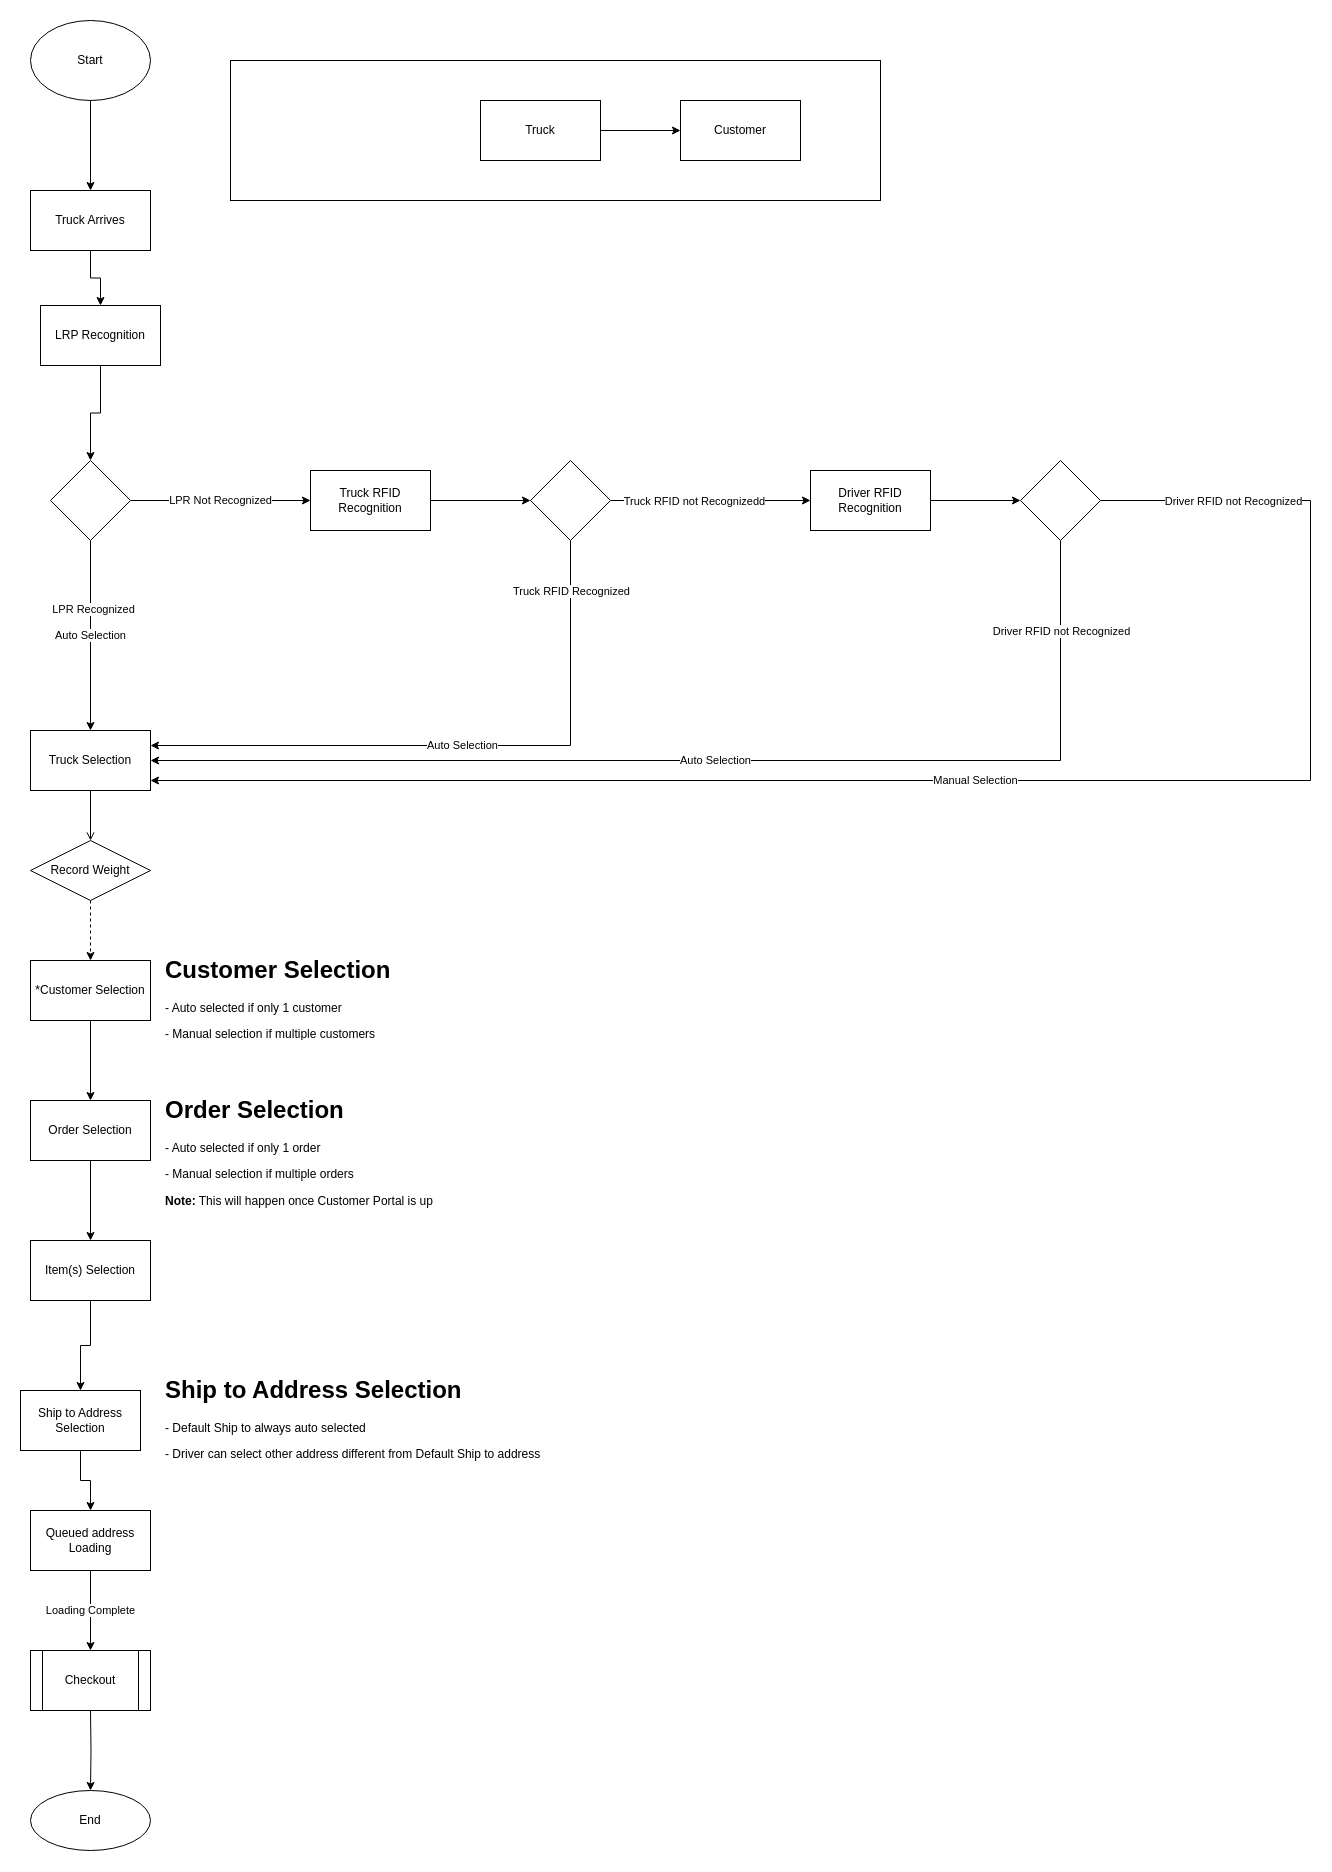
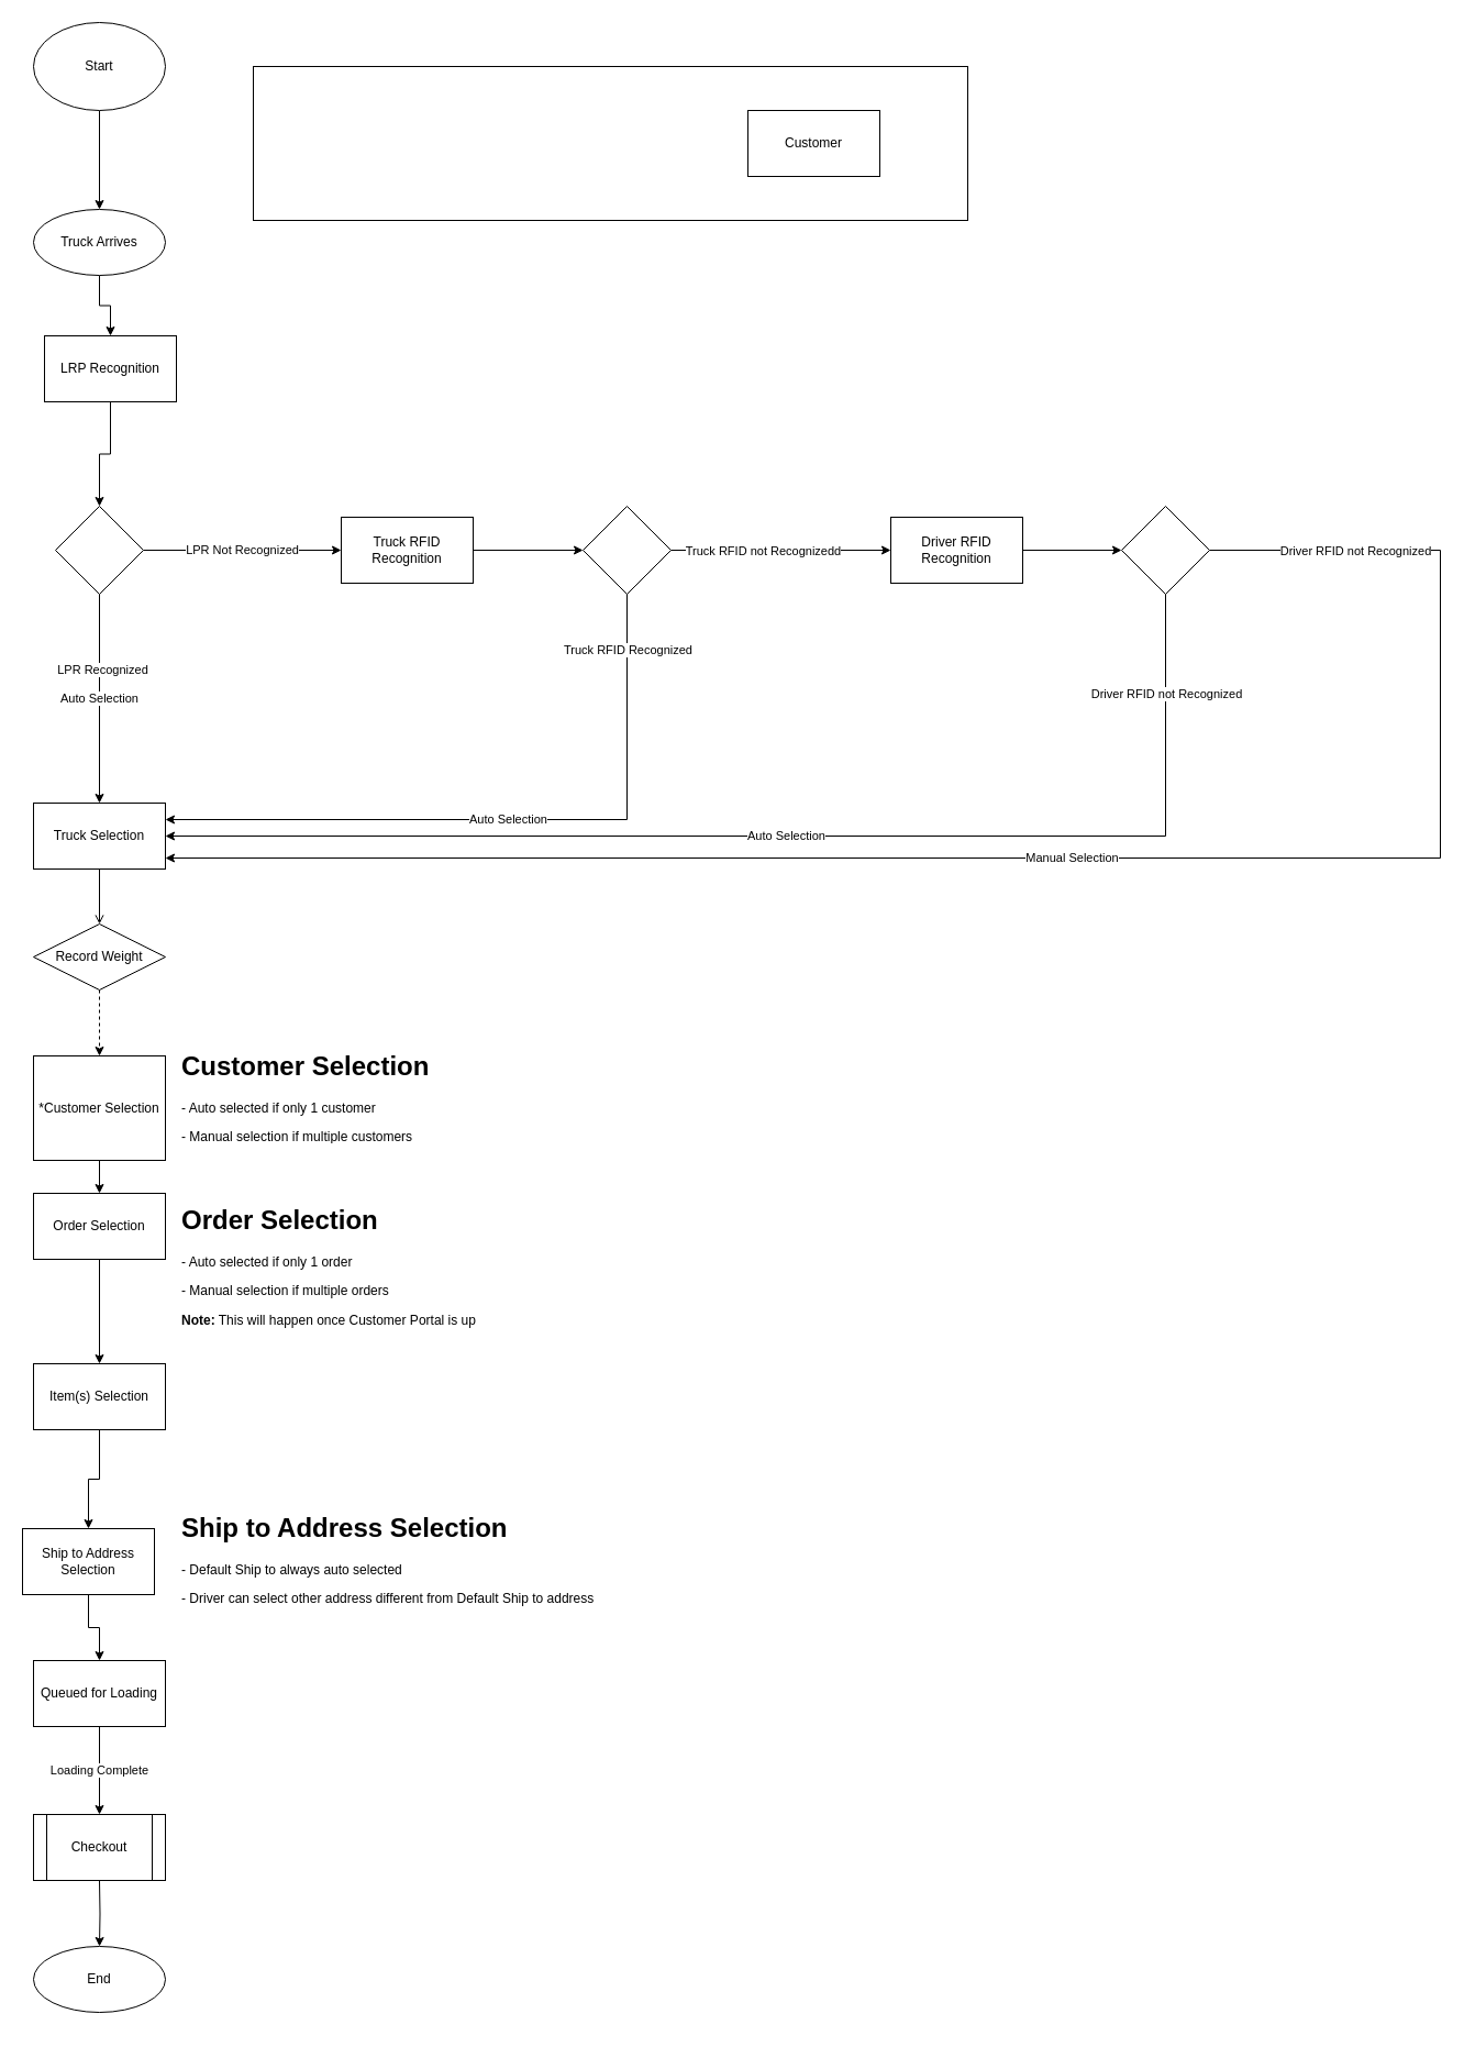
  <mxCell id="0" />
  <mxCell id="1" parent="0" />
  <mxCell id="2" value="" style="edgeStyle=orthogonalEdgeStyle;rounded=0;orthogonalLoop=1;jettySize=auto;html=1;" edge="1" parent="1" source="3" target="5"><mxGeometry relative="1" as="geometry" /></mxCell>
  <mxCell id="3" value="Start" style="ellipse;whiteSpace=wrap;html=1;" vertex="1" parent="1"><mxGeometry x="30" y="20" width="120" height="80" as="geometry" /></mxCell>
  <mxCell id="4" value="" style="edgeStyle=orthogonalEdgeStyle;rounded=0;orthogonalLoop=1;jettySize=auto;html=1;" edge="1" parent="1" source="5" target="7"><mxGeometry relative="1" as="geometry" /></mxCell>
- <mxCell id="5" value="Truck Arrives" style="whiteSpace=wrap;html=1;" vertex="1" parent="1"><mxGeometry x="30" y="190" width="120" height="60" as="geometry" /></mxCell>
+ <mxCell id="5" value="Truck Arrives" style="ellipse;whiteSpace=wrap;html=1;" vertex="1" parent="1"><mxGeometry x="30" y="190" width="120" height="60" as="geometry" /></mxCell>
  <mxCell id="6" value="" style="edgeStyle=orthogonalEdgeStyle;rounded=0;orthogonalLoop=1;jettySize=auto;html=1;" edge="1" parent="1" source="7" target="11"><mxGeometry relative="1" as="geometry" /></mxCell>
  <mxCell id="7" value="LRP Recognition" style="whiteSpace=wrap;html=1;" vertex="1" parent="1"><mxGeometry x="40" y="305" width="120" height="60" as="geometry" /></mxCell>
  <mxCell id="8" value="LPR Not Recognized" style="edgeStyle=orthogonalEdgeStyle;rounded=0;orthogonalLoop=1;jettySize=auto;html=1;" edge="1" parent="1" source="11"><mxGeometry relative="1" as="geometry"><mxPoint x="310" y="500" as="targetPoint" /></mxGeometry></mxCell>
  <mxCell id="9" value="Auto Selection" style="edgeStyle=orthogonalEdgeStyle;rounded=0;orthogonalLoop=1;jettySize=auto;html=1;" edge="1" parent="1" source="11" target="13"><mxGeometry relative="1" as="geometry" /></mxCell>
  <mxCell id="10" value="LPR Recognized" style="edgeLabel;html=1;align=center;verticalAlign=middle;resizable=0;points=[];" vertex="1" connectable="0" parent="9"><mxGeometry x="-0.289" y="2" relative="1" as="geometry"><mxPoint as="offset" /></mxGeometry></mxCell>
  <mxCell id="11" value="" style="rhombus;whiteSpace=wrap;html=1;" vertex="1" parent="1"><mxGeometry x="50" y="460" width="80" height="80" as="geometry" /></mxCell>
  <mxCell id="12" value="" style="edgeStyle=orthogonalEdgeStyle;rounded=0;orthogonalLoop=1;jettySize=auto;html=1;endArrow=open;" edge="1" parent="1" source="13" target="15"><mxGeometry relative="1" as="geometry" /></mxCell>
  <mxCell id="13" value="Truck Selection" style="whiteSpace=wrap;html=1;" vertex="1" parent="1"><mxGeometry x="30" y="730" width="120" height="60" as="geometry" /></mxCell>
  <mxCell id="14" value="" style="edgeStyle=orthogonalEdgeStyle;rounded=0;orthogonalLoop=1;jettySize=auto;html=1;dashed=1;" edge="1" parent="1" source="15" target="27"><mxGeometry relative="1" as="geometry" /></mxCell>
  <mxCell id="15" value="Record Weight" style="rhombus;whiteSpace=wrap;html=1;" vertex="1" parent="1"><mxGeometry x="30" y="840" width="120" height="60" as="geometry" /></mxCell>
  <mxCell id="16" value="" style="edgeStyle=orthogonalEdgeStyle;rounded=0;orthogonalLoop=1;jettySize=auto;html=1;" edge="1" parent="1" source="17" target="20"><mxGeometry relative="1" as="geometry" /></mxCell>
  <mxCell id="17" value="Truck RFID Recognition" style="rounded=0;whiteSpace=wrap;html=1;" vertex="1" parent="1"><mxGeometry x="310" y="470" width="120" height="60" as="geometry" /></mxCell>
  <mxCell id="18" value="" style="edgeStyle=orthogonalEdgeStyle;rounded=0;orthogonalLoop=1;jettySize=auto;html=1;" edge="1" parent="1" source="20" target="24"><mxGeometry relative="1" as="geometry" /></mxCell>
  <mxCell id="19" value="Truck RFID not Recognizedd" style="edgeLabel;html=1;align=center;verticalAlign=middle;resizable=0;points=[];" vertex="1" connectable="0" parent="18"><mxGeometry x="-0.17" relative="1" as="geometry"><mxPoint as="offset" /></mxGeometry></mxCell>
  <mxCell id="20" value="" style="rhombus;whiteSpace=wrap;html=1;rounded=0;" vertex="1" parent="1"><mxGeometry x="530" y="460" width="80" height="80" as="geometry" /></mxCell>
  <mxCell id="21" value="Auto Selection" style="endArrow=classic;html=1;rounded=0;exitX=0.5;exitY=1;exitDx=0;exitDy=0;entryX=1;entryY=0.25;entryDx=0;entryDy=0;" edge="1" parent="1" source="20" target="13"><mxGeometry width="50" height="50" relative="1" as="geometry"><mxPoint x="540" y="700" as="sourcePoint" /><mxPoint x="180" y="730" as="targetPoint" /><Array as="points"><mxPoint x="570" y="745" /></Array></mxGeometry></mxCell>
  <mxCell id="22" value="Truck RFID Recognized" style="edgeLabel;html=1;align=center;verticalAlign=middle;resizable=0;points=[];" vertex="1" connectable="0" parent="21"><mxGeometry x="-0.84" relative="1" as="geometry"><mxPoint as="offset" /></mxGeometry></mxCell>
  <mxCell id="23" value="" style="edgeStyle=orthogonalEdgeStyle;rounded=0;orthogonalLoop=1;jettySize=auto;html=1;" edge="1" parent="1" source="24" target="25"><mxGeometry relative="1" as="geometry" /></mxCell>
  <mxCell id="24" value="Driver RFID Recognition" style="whiteSpace=wrap;html=1;rounded=0;" vertex="1" parent="1"><mxGeometry x="810" y="470" width="120" height="60" as="geometry" /></mxCell>
  <mxCell id="25" value="" style="rhombus;whiteSpace=wrap;html=1;rounded=0;" vertex="1" parent="1"><mxGeometry x="1020" y="460" width="80" height="80" as="geometry" /></mxCell>
  <mxCell id="26" value="" style="edgeStyle=orthogonalEdgeStyle;rounded=0;orthogonalLoop=1;jettySize=auto;html=1;" edge="1" parent="1" source="27" target="38"><mxGeometry relative="1" as="geometry" /></mxCell>
- <mxCell id="27" value="*Customer Selection" style="whiteSpace=wrap;html=1;" vertex="1" parent="1"><mxGeometry x="30" y="960" width="120" height="60" as="geometry" /></mxCell>
+ <mxCell id="27" value="*Customer Selection" style="whiteSpace=wrap;html=1;" vertex="1" parent="1"><mxGeometry x="30" y="960" width="120" height="95" as="geometry" /></mxCell>
  <mxCell id="28" value="Auto Selection" style="endArrow=classic;html=1;rounded=0;exitX=0.5;exitY=1;exitDx=0;exitDy=0;entryX=1;entryY=0.5;entryDx=0;entryDy=0;" edge="1" parent="1" source="25" target="13"><mxGeometry width="50" height="50" relative="1" as="geometry"><mxPoint x="1160" y="540" as="sourcePoint" /><mxPoint x="740" y="745" as="targetPoint" /><Array as="points"><mxPoint x="1060" y="760" /></Array></mxGeometry></mxCell>
  <mxCell id="29" value="Driver RFID not Recognized" style="edgeLabel;html=1;align=center;verticalAlign=middle;resizable=0;points=[];" vertex="1" connectable="0" parent="28"><mxGeometry x="-0.84" relative="1" as="geometry"><mxPoint as="offset" /></mxGeometry></mxCell>
  <mxCell id="30" value="Manual Selection" style="endArrow=classic;html=1;rounded=0;exitX=1;exitY=0.5;exitDx=0;exitDy=0;entryX=1;entryY=0.5;entryDx=0;entryDy=0;" edge="1" parent="1" source="25"><mxGeometry width="50" height="50" relative="1" as="geometry"><mxPoint x="1160" y="560" as="sourcePoint" /><mxPoint x="150" y="780" as="targetPoint" /><Array as="points"><mxPoint x="1310" y="500" /><mxPoint x="1310" y="780" /></Array></mxGeometry></mxCell>
  <mxCell id="31" value="Driver RFID not Recognized" style="edgeLabel;html=1;align=center;verticalAlign=middle;resizable=0;points=[];" vertex="1" connectable="0" parent="30"><mxGeometry x="-0.84" relative="1" as="geometry"><mxPoint as="offset" /></mxGeometry></mxCell>
  <mxCell id="32" value="" style="group" vertex="1" connectable="0" parent="1"><mxGeometry x="230" y="60" width="650" height="140" as="geometry" /></mxCell>
  <mxCell id="33" value="" style="rounded=0;whiteSpace=wrap;html=1;" vertex="1" parent="32"><mxGeometry width="650" height="140" as="geometry" /></mxCell>
- <mxCell id="34" value="Truck" style="whiteSpace=wrap;html=1;rounded=0;" vertex="1" parent="32"><mxGeometry x="250" y="40" width="120" height="60" as="geometry" /></mxCell>
  <mxCell id="35" value="Customer" style="whiteSpace=wrap;html=1;rounded=0;" vertex="1" parent="32"><mxGeometry x="450" y="40" width="120" height="60" as="geometry" /></mxCell>
- <mxCell id="36" value="" style="edgeStyle=orthogonalEdgeStyle;rounded=0;orthogonalLoop=1;jettySize=auto;html=1;" edge="1" parent="32" source="34" target="35"><mxGeometry relative="1" as="geometry" /></mxCell>
  <mxCell id="37" value="" style="edgeStyle=orthogonalEdgeStyle;rounded=0;orthogonalLoop=1;jettySize=auto;html=1;" edge="1" parent="1" source="38" target="42"><mxGeometry relative="1" as="geometry" /></mxCell>
- <mxCell id="38" value="Order Selection" style="whiteSpace=wrap;html=1;" vertex="1" parent="1"><mxGeometry x="30" y="1100" width="120" height="60" as="geometry" /></mxCell>
+ <mxCell id="38" value="Order Selection" style="whiteSpace=wrap;html=1;" vertex="1" parent="1"><mxGeometry x="30" y="1085" width="120" height="60" as="geometry" /></mxCell>
  <mxCell id="39" value="&lt;h1&gt;Customer Selection&lt;/h1&gt;&lt;p&gt;- Auto selected if only 1 customer&amp;nbsp;&lt;/p&gt;&lt;p&gt;- Manual selection if multiple customers&lt;/p&gt;" style="text;html=1;strokeColor=none;fillColor=none;spacing=5;spacingTop=-20;whiteSpace=wrap;overflow=hidden;rounded=0;" vertex="1" parent="1"><mxGeometry x="160" y="950" width="250" height="90" as="geometry" /></mxCell>
  <mxCell id="40" value="&lt;h1&gt;Order Selection&lt;/h1&gt;&lt;p&gt;- Auto selected if only 1 order&lt;/p&gt;&lt;p&gt;- Manual selection if multiple orders&lt;/p&gt;&lt;p&gt;&lt;b&gt;Note:&lt;/b&gt; This will happen once Customer Portal is up&lt;/p&gt;" style="text;html=1;strokeColor=none;fillColor=none;spacing=5;spacingTop=-20;whiteSpace=wrap;overflow=hidden;rounded=0;" vertex="1" parent="1"><mxGeometry x="160" y="1090" width="290" height="120" as="geometry" /></mxCell>
  <mxCell id="41" value="" style="edgeStyle=orthogonalEdgeStyle;rounded=0;orthogonalLoop=1;jettySize=auto;html=1;" edge="1" parent="1" source="42" target="48"><mxGeometry relative="1" as="geometry" /></mxCell>
  <mxCell id="42" value="Item(s) Selection" style="whiteSpace=wrap;html=1;" vertex="1" parent="1"><mxGeometry x="30" y="1240" width="120" height="60" as="geometry" /></mxCell>
  <mxCell id="43" value="Loading Complete" style="edgeStyle=orthogonalEdgeStyle;rounded=0;orthogonalLoop=1;jettySize=auto;html=1;" edge="1" parent="1" source="44"><mxGeometry relative="1" as="geometry"><mxPoint x="90" y="1650" as="targetPoint" /></mxGeometry></mxCell>
- <mxCell id="44" value="Queued address Loading" style="whiteSpace=wrap;html=1;" vertex="1" parent="1"><mxGeometry x="30" y="1510" width="120" height="60" as="geometry" /></mxCell>
+ <mxCell id="44" value="Queued for Loading" style="whiteSpace=wrap;html=1;" vertex="1" parent="1"><mxGeometry x="30" y="1510" width="120" height="60" as="geometry" /></mxCell>
  <mxCell id="45" value="" style="edgeStyle=orthogonalEdgeStyle;rounded=0;orthogonalLoop=1;jettySize=auto;html=1;" edge="1" parent="1" target="46"><mxGeometry relative="1" as="geometry"><mxPoint x="90" y="1710" as="sourcePoint" /></mxGeometry></mxCell>
- <mxCell id="46" value="End" style="ellipse;whiteSpace=wrap;html=1;" vertex="1" parent="1"><mxGeometry x="30" y="1790" width="120" height="60" as="geometry" /></mxCell>
+ <mxCell id="46" value="End" style="ellipse;whiteSpace=wrap;html=1;" vertex="1" parent="1"><mxGeometry x="30" y="1770" width="120" height="60" as="geometry" /></mxCell>
  <mxCell id="47" value="" style="edgeStyle=orthogonalEdgeStyle;rounded=0;orthogonalLoop=1;jettySize=auto;html=1;" edge="1" parent="1" source="48" target="44"><mxGeometry relative="1" as="geometry" /></mxCell>
  <mxCell id="48" value="Ship to Address Selection" style="whiteSpace=wrap;html=1;" vertex="1" parent="1"><mxGeometry x="20" y="1390" width="120" height="60" as="geometry" /></mxCell>
  <mxCell id="49" value="&lt;h1&gt;Ship to Address Selection&lt;/h1&gt;&lt;p&gt;- Default Ship to always auto selected&lt;/p&gt;&lt;p&gt;- Driver can select other address different from Default Ship to address&lt;/p&gt;&lt;p&gt;&lt;br&gt;&lt;/p&gt;&lt;p&gt;&lt;br&gt;&lt;/p&gt;" style="text;html=1;strokeColor=none;fillColor=none;spacing=5;spacingTop=-20;whiteSpace=wrap;overflow=hidden;rounded=0;" vertex="1" parent="1"><mxGeometry x="160" y="1370" width="400" height="100" as="geometry" /></mxCell>
  <mxCell id="50" value="Checkout" style="shape=process;whiteSpace=wrap;html=1;backgroundOutline=1;" vertex="1" parent="1"><mxGeometry x="30" y="1650" width="120" height="60" as="geometry" /></mxCell>
